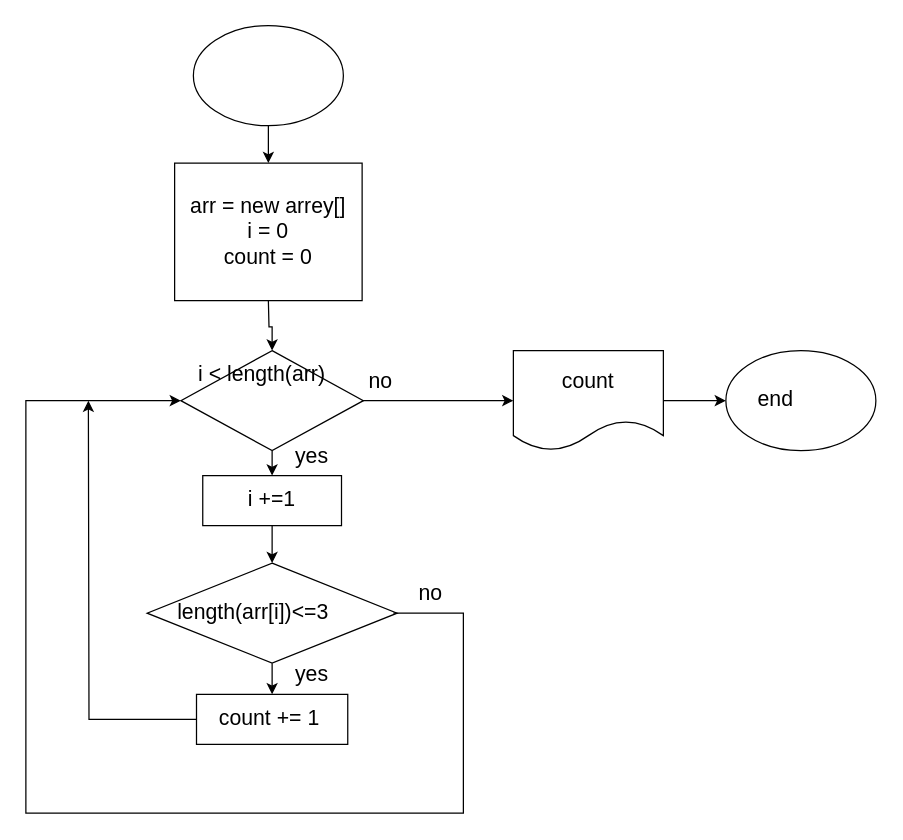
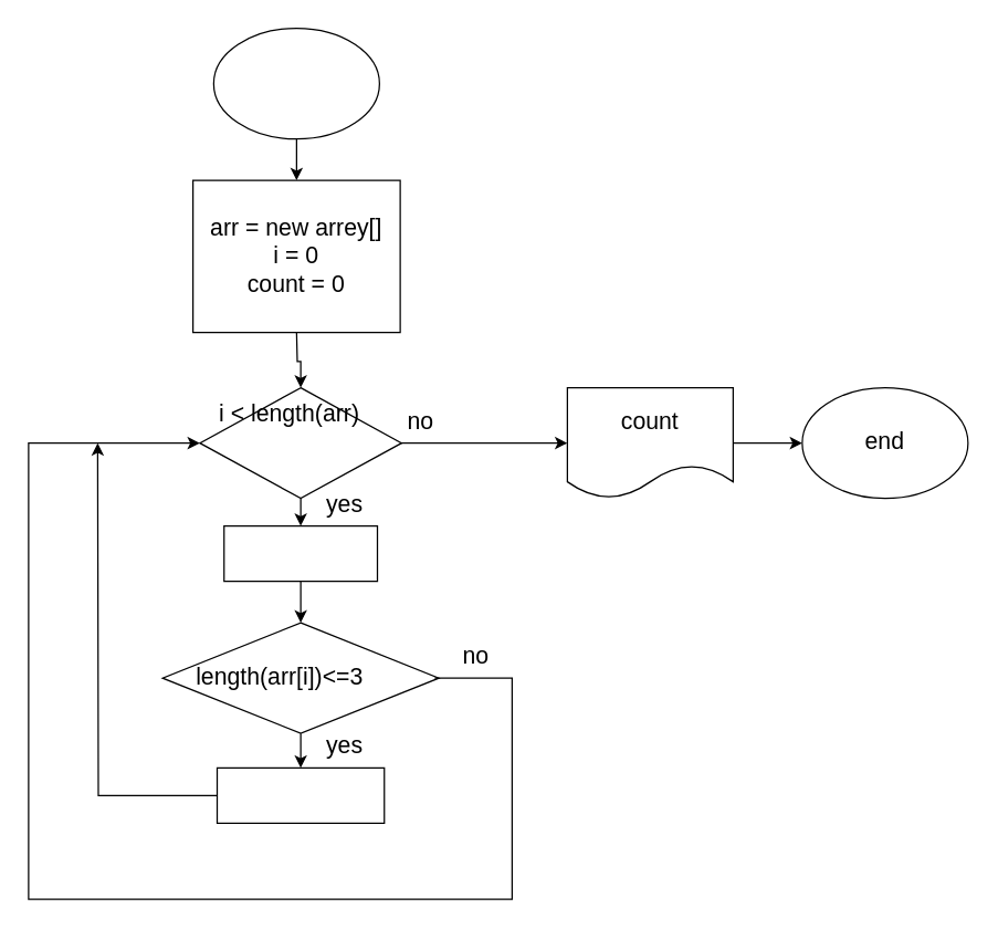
  <mxCell id="0" />
  <mxCell id="1" parent="0" />
  <mxCell id="2" style="edgeStyle=orthogonalEdgeStyle;rounded=0;orthogonalLoop=1;jettySize=auto;html=1;exitX=0.5;exitY=1;exitDx=0;exitDy=0;entryX=0.5;entryY=0;entryDx=0;entryDy=0;fontSize=17;" edge="1" parent="1" source="3" target="4"><mxGeometry relative="1" as="geometry" /></mxCell>
  <mxCell id="3" value="" style="ellipse;whiteSpace=wrap;html=1;" vertex="1" parent="1"><mxGeometry x="154" y="20" width="120" height="80" as="geometry" /></mxCell>
  <mxCell id="4" value="" style="rounded=0;whiteSpace=wrap;html=1;fontSize=17;" vertex="1" parent="1"><mxGeometry x="139" y="130" width="150" height="110" as="geometry" /></mxCell>
  <mxCell id="5" style="edgeStyle=orthogonalEdgeStyle;rounded=0;orthogonalLoop=1;jettySize=auto;html=1;entryX=0.5;entryY=0;entryDx=0;entryDy=0;fontSize=17;" edge="1" parent="1" target="11"><mxGeometry relative="1" as="geometry"><mxPoint x="214" y="240" as="sourcePoint" /></mxGeometry></mxCell>
  <mxCell id="6" value="arr = new arrey[]&lt;br&gt;i = 0&lt;br&gt;count = 0" style="text;html=1;strokeColor=none;fillColor=none;align=center;verticalAlign=middle;whiteSpace=wrap;rounded=0;fontSize=17;" vertex="1" parent="1"><mxGeometry x="149" y="140" width="130" height="90" as="geometry" /></mxCell>
  <mxCell id="7" style="edgeStyle=orthogonalEdgeStyle;rounded=0;orthogonalLoop=1;jettySize=auto;html=1;exitX=0.5;exitY=1;exitDx=0;exitDy=0;entryX=0.5;entryY=0;entryDx=0;entryDy=0;fontSize=17;" edge="1" parent="1" source="8" target="20"><mxGeometry relative="1" as="geometry" /></mxCell>
  <mxCell id="8" value="" style="rhombus;whiteSpace=wrap;html=1;fontSize=17;" vertex="1" parent="1"><mxGeometry x="117" y="450" width="200" height="80" as="geometry" /></mxCell>
  <mxCell id="9" value="length(arr[i])&amp;lt;=3" style="text;html=1;strokeColor=none;fillColor=none;align=center;verticalAlign=middle;whiteSpace=wrap;rounded=0;fontSize=17;" vertex="1" parent="1"><mxGeometry x="127" y="470" width="150" height="40" as="geometry" /></mxCell>
  <mxCell id="10" style="edgeStyle=orthogonalEdgeStyle;rounded=0;orthogonalLoop=1;jettySize=auto;html=1;exitX=0.5;exitY=1;exitDx=0;exitDy=0;entryX=0.5;entryY=0;entryDx=0;entryDy=0;fontSize=17;" edge="1" parent="1" source="11" target="16"><mxGeometry relative="1" as="geometry" /></mxCell>
  <mxCell id="11" value="" style="rhombus;whiteSpace=wrap;html=1;fontSize=17;" vertex="1" parent="1"><mxGeometry x="144" y="280" width="146" height="80" as="geometry" /></mxCell>
  <mxCell id="12" value="i &amp;lt; length(arr)" style="text;html=1;strokeColor=none;fillColor=none;align=center;verticalAlign=middle;whiteSpace=wrap;rounded=0;fontSize=17;" vertex="1" parent="1"><mxGeometry x="154" y="285" width="110" height="30" as="geometry" /></mxCell>
  <mxCell id="13" style="edgeStyle=orthogonalEdgeStyle;rounded=0;orthogonalLoop=1;jettySize=auto;html=1;exitX=0.25;exitY=1;exitDx=0;exitDy=0;fontSize=17;" edge="1" parent="1" source="14"><mxGeometry relative="1" as="geometry"><mxPoint x="410" y="320" as="targetPoint" /><Array as="points"><mxPoint x="330" y="320" /><mxPoint x="330" y="320" /></Array></mxGeometry></mxCell>
  <mxCell id="14" value="no" style="text;html=1;strokeColor=none;fillColor=none;align=center;verticalAlign=middle;whiteSpace=wrap;rounded=0;fontSize=17;" vertex="1" parent="1"><mxGeometry x="274" y="290" width="60" height="30" as="geometry" /></mxCell>
  <mxCell id="15" style="edgeStyle=orthogonalEdgeStyle;rounded=0;orthogonalLoop=1;jettySize=auto;html=1;exitX=0.5;exitY=1;exitDx=0;exitDy=0;entryX=0.5;entryY=0;entryDx=0;entryDy=0;fontSize=17;" edge="1" parent="1" source="16" target="8"><mxGeometry relative="1" as="geometry" /></mxCell>
  <mxCell id="16" value="" style="rounded=0;whiteSpace=wrap;html=1;fontSize=17;" vertex="1" parent="1"><mxGeometry x="161.5" y="380" width="111" height="40" as="geometry" /></mxCell>
- <mxCell id="17" value="i +=1" style="text;html=1;strokeColor=none;fillColor=none;align=center;verticalAlign=middle;whiteSpace=wrap;rounded=0;fontSize=17;" vertex="1" parent="1"><mxGeometry x="187" y="385" width="60" height="30" as="geometry" /></mxCell>
  <mxCell id="18" value="yes" style="text;html=1;strokeColor=none;fillColor=none;align=center;verticalAlign=middle;whiteSpace=wrap;rounded=0;fontSize=17;" vertex="1" parent="1"><mxGeometry x="219" y="350" width="60" height="30" as="geometry" /></mxCell>
  <mxCell id="19" style="edgeStyle=orthogonalEdgeStyle;rounded=0;orthogonalLoop=1;jettySize=auto;html=1;exitX=0;exitY=0.5;exitDx=0;exitDy=0;fontSize=17;" edge="1" parent="1" source="20"><mxGeometry relative="1" as="geometry"><mxPoint x="70" y="320" as="targetPoint" /></mxGeometry></mxCell>
  <mxCell id="20" value="" style="rounded=0;whiteSpace=wrap;html=1;fontSize=17;" vertex="1" parent="1"><mxGeometry x="156.5" y="555" width="121" height="40" as="geometry" /></mxCell>
- <mxCell id="21" value="count += 1" style="text;html=1;strokeColor=none;fillColor=none;align=center;verticalAlign=middle;whiteSpace=wrap;rounded=0;fontSize=17;" vertex="1" parent="1"><mxGeometry x="161.5" y="560" width="106" height="30" as="geometry" /></mxCell>
  <mxCell id="22" value="yes" style="text;html=1;strokeColor=none;fillColor=none;align=center;verticalAlign=middle;whiteSpace=wrap;rounded=0;fontSize=17;" vertex="1" parent="1"><mxGeometry x="219" y="525" width="60" height="30" as="geometry" /></mxCell>
  <mxCell id="23" style="edgeStyle=orthogonalEdgeStyle;rounded=0;orthogonalLoop=1;jettySize=auto;html=1;exitX=0;exitY=1;exitDx=0;exitDy=0;entryX=0;entryY=0.5;entryDx=0;entryDy=0;fontSize=17;" edge="1" parent="1" source="24" target="11"><mxGeometry relative="1" as="geometry"><Array as="points"><mxPoint x="370" y="490" /><mxPoint x="370" y="650" /><mxPoint x="20" y="650" /><mxPoint x="20" y="320" /></Array></mxGeometry></mxCell>
  <mxCell id="24" value="no" style="text;html=1;strokeColor=none;fillColor=none;align=center;verticalAlign=middle;whiteSpace=wrap;rounded=0;fontSize=17;" vertex="1" parent="1"><mxGeometry x="314" y="460" width="60" height="30" as="geometry" /></mxCell>
  <mxCell id="25" style="edgeStyle=orthogonalEdgeStyle;rounded=0;orthogonalLoop=1;jettySize=auto;html=1;exitX=1;exitY=0.5;exitDx=0;exitDy=0;entryX=0;entryY=0.5;entryDx=0;entryDy=0;fontSize=17;" edge="1" parent="1" source="26" target="28"><mxGeometry relative="1" as="geometry" /></mxCell>
  <mxCell id="26" value="" style="shape=document;whiteSpace=wrap;html=1;boundedLbl=1;fontSize=17;" vertex="1" parent="1"><mxGeometry x="410" y="280" width="120" height="80" as="geometry" /></mxCell>
  <mxCell id="27" value="count" style="text;html=1;strokeColor=none;fillColor=none;align=center;verticalAlign=middle;whiteSpace=wrap;rounded=0;fontSize=17;" vertex="1" parent="1"><mxGeometry x="420" y="290" width="100" height="30" as="geometry" /></mxCell>
  <mxCell id="28" value="" style="ellipse;whiteSpace=wrap;html=1;fontSize=17;" vertex="1" parent="1"><mxGeometry x="580" y="280" width="120" height="80" as="geometry" /></mxCell>
- <mxCell id="29" value="end" style="text;html=1;strokeColor=none;fillColor=none;align=center;verticalAlign=middle;whiteSpace=wrap;rounded=0;fontSize=17;" vertex="1" parent="1"><mxGeometry x="590" y="305" width="60" height="30" as="geometry" /></mxCell>
+ <mxCell id="29" value="end" style="text;html=1;strokeColor=none;fillColor=none;align=center;verticalAlign=middle;whiteSpace=wrap;rounded=0;fontSize=17;" vertex="1" parent="1"><mxGeometry x="610" y="305" width="60" height="30" as="geometry" /></mxCell>
